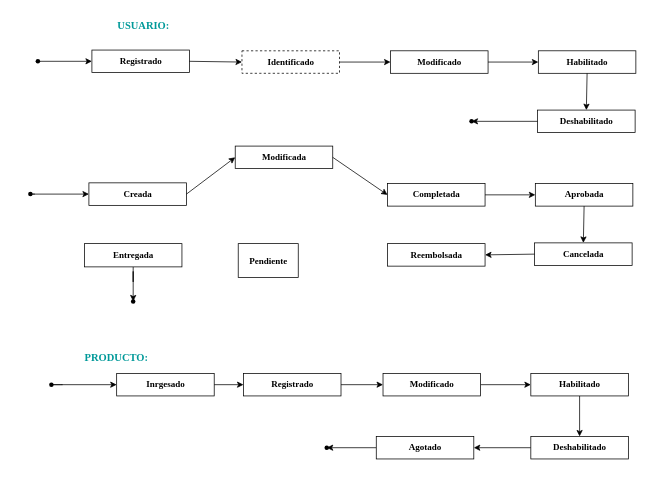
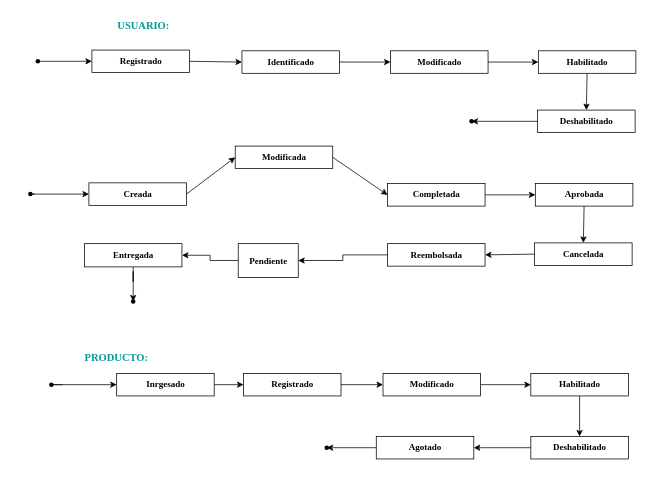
  <mxCell id="0" />
  <mxCell id="1" parent="0" />
  <mxCell id="2" value="&lt;b&gt;&lt;font face=&quot;Lucida Console&quot;&gt;Modificado&lt;/font&gt;&lt;/b&gt;" style="html=1;" vertex="1" parent="1"><mxGeometry x="520" y="67" width="130" height="30" as="geometry" /></mxCell>
  <mxCell id="3" value="&lt;b&gt;&lt;font face=&quot;Lucida Console&quot;&gt;Registrado&lt;/font&gt;&lt;/b&gt;" style="html=1;" vertex="1" parent="1"><mxGeometry x="122" y="66" width="130" height="30" as="geometry" /></mxCell>
  <mxCell id="4" value="&lt;b&gt;&lt;font face=&quot;Lucida Console&quot;&gt;Deshabilitado&lt;/font&gt;&lt;/b&gt;" style="html=1;" vertex="1" parent="1"><mxGeometry x="716" y="146" width="130" height="30" as="geometry" /></mxCell>
  <mxCell id="5" value="&lt;font size=&quot;1&quot; color=&quot;#009999&quot; face=&quot;Lucida Console&quot;&gt;&lt;b style=&quot;line-height: 1.3; font-size: 14px;&quot;&gt;USUARIO:&lt;/b&gt;&lt;/font&gt;" style="text;html=1;strokeColor=none;fillColor=none;align=center;verticalAlign=middle;whiteSpace=wrap;rounded=0;" vertex="1" parent="1"><mxGeometry x="161" y="20" width="60" height="30" as="geometry" /></mxCell>
  <mxCell id="6" value="&lt;b&gt;&lt;font face=&quot;Lucida Console&quot;&gt;Habilitado&lt;/font&gt;&lt;/b&gt;" style="html=1;" vertex="1" parent="1"><mxGeometry x="717" y="67" width="130" height="30" as="geometry" /></mxCell>
- <mxCell id="7" value="&lt;b&gt;&lt;font face=&quot;Lucida Console&quot;&gt;Identificado&lt;/font&gt;&lt;/b&gt;" style="html=1;dashed=1;" vertex="1" parent="1"><mxGeometry x="322" y="67" width="130" height="30" as="geometry" /></mxCell>
+ <mxCell id="7" value="&lt;b&gt;&lt;font face=&quot;Lucida Console&quot;&gt;Identificado&lt;/font&gt;&lt;/b&gt;" style="html=1;" vertex="1" parent="1"><mxGeometry x="322" y="67" width="130" height="30" as="geometry" /></mxCell>
  <mxCell id="8" value="" style="shape=waypoint;sketch=0;fillStyle=solid;size=6;pointerEvents=1;points=[];fillColor=none;resizable=0;rotatable=0;perimeter=centerPerimeter;snapToPoint=1;fontFamily=Lucida Console;fontSize=14;fontColor=#009999;" vertex="1" parent="1"><mxGeometry x="30" y="61" width="40" height="40" as="geometry" /></mxCell>
  <mxCell id="9" value="" style="endArrow=classic;html=1;rounded=0;fontFamily=Lucida Console;fontSize=14;fontColor=#009999;exitX=0.59;exitY=0.525;exitDx=0;exitDy=0;exitPerimeter=0;entryX=0;entryY=0.5;entryDx=0;entryDy=0;" edge="1" parent="1" source="8" target="3"><mxGeometry width="50" height="50" relative="1" as="geometry"><mxPoint x="79" y="84" as="sourcePoint" /><mxPoint x="350" y="156" as="targetPoint" /></mxGeometry></mxCell>
  <mxCell id="10" value="" style="endArrow=classic;html=1;rounded=0;fontFamily=Lucida Console;fontSize=14;fontColor=#009999;exitX=1;exitY=0.5;exitDx=0;exitDy=0;entryX=0;entryY=0.5;entryDx=0;entryDy=0;" edge="1" parent="1" source="3" target="7"><mxGeometry width="50" height="50" relative="1" as="geometry"><mxPoint x="279" y="113" as="sourcePoint" /><mxPoint x="351" y="113" as="targetPoint" /></mxGeometry></mxCell>
  <mxCell id="11" value="" style="endArrow=classic;html=1;rounded=0;fontFamily=Lucida Console;fontSize=14;fontColor=#009999;entryX=0;entryY=0.5;entryDx=0;entryDy=0;exitX=1;exitY=0.5;exitDx=0;exitDy=0;" edge="1" parent="1" source="7" target="2"><mxGeometry width="50" height="50" relative="1" as="geometry"><mxPoint x="451" y="80" as="sourcePoint" /><mxPoint x="332" y="92" as="targetPoint" /></mxGeometry></mxCell>
  <mxCell id="12" value="" style="endArrow=classic;html=1;rounded=0;fontFamily=Lucida Console;fontSize=14;fontColor=#009999;entryX=0;entryY=0.5;entryDx=0;entryDy=0;exitX=1;exitY=0.5;exitDx=0;exitDy=0;" edge="1" parent="1" source="2" target="6"><mxGeometry width="50" height="50" relative="1" as="geometry"><mxPoint x="462" y="92" as="sourcePoint" /><mxPoint x="530" y="92" as="targetPoint" /></mxGeometry></mxCell>
  <mxCell id="13" value="" style="endArrow=classic;html=1;rounded=0;fontFamily=Lucida Console;fontSize=14;fontColor=#009999;entryX=0.5;entryY=0;entryDx=0;entryDy=0;exitX=0.5;exitY=1;exitDx=0;exitDy=0;" edge="1" parent="1" source="6" target="4"><mxGeometry width="50" height="50" relative="1" as="geometry"><mxPoint x="472" y="102" as="sourcePoint" /><mxPoint x="540" y="102" as="targetPoint" /></mxGeometry></mxCell>
  <mxCell id="14" value="" style="endArrow=classic;html=1;rounded=0;fontFamily=Lucida Console;fontSize=14;fontColor=#009999;exitX=0;exitY=0.5;exitDx=0;exitDy=0;" edge="1" parent="1" source="4" target="15"><mxGeometry width="50" height="50" relative="1" as="geometry"><mxPoint x="482" y="112" as="sourcePoint" /><mxPoint x="781" y="220" as="targetPoint" /></mxGeometry></mxCell>
  <mxCell id="15" value="" style="shape=waypoint;sketch=0;fillStyle=solid;size=6;pointerEvents=1;points=[];fillColor=none;resizable=0;rotatable=0;perimeter=centerPerimeter;snapToPoint=1;fontFamily=Lucida Console;fontSize=14;fontColor=#009999;" vertex="1" parent="1"><mxGeometry x="608" y="141" width="40" height="40" as="geometry" /></mxCell>
  <mxCell id="16" value="&lt;b&gt;&lt;font face=&quot;Lucida Console&quot;&gt;Completada&lt;/font&gt;&lt;/b&gt;" style="html=1;" vertex="1" parent="1"><mxGeometry x="516" y="244" width="130" height="30" as="geometry" /></mxCell>
  <mxCell id="17" value="&lt;b&gt;&lt;font face=&quot;Lucida Console&quot;&gt;Creada&lt;/font&gt;&lt;/b&gt;" style="html=1;" vertex="1" parent="1"><mxGeometry x="118" y="243" width="130" height="30" as="geometry" /></mxCell>
  <mxCell id="18" value="&lt;b&gt;&lt;font face=&quot;Lucida Console&quot;&gt;Cancelada&lt;/font&gt;&lt;/b&gt;" style="html=1;" vertex="1" parent="1"><mxGeometry x="712" y="323" width="130" height="30" as="geometry" /></mxCell>
  <mxCell id="19" value="&lt;b&gt;&lt;font face=&quot;Lucida Console&quot;&gt;Aprobada&lt;/font&gt;&lt;/b&gt;" style="html=1;" vertex="1" parent="1"><mxGeometry x="713" y="244" width="130" height="30" as="geometry" /></mxCell>
  <mxCell id="20" value="&lt;b&gt;&lt;font face=&quot;Lucida Console&quot;&gt;Modificada&lt;/font&gt;&lt;/b&gt;" style="html=1;" vertex="1" parent="1"><mxGeometry x="313" y="194" width="130" height="30" as="geometry" /></mxCell>
  <mxCell id="21" value="" style="endArrow=classic;html=1;rounded=0;fontFamily=Lucida Console;fontSize=14;fontColor=#009999;exitDx=0;exitDy=0;exitPerimeter=0;entryX=0;entryY=0.5;entryDx=0;entryDy=0;startArrow=none;" edge="1" parent="1" target="17"><mxGeometry width="50" height="50" relative="1" as="geometry"><mxPoint x="43" y="258" as="sourcePoint" /><mxPoint x="346" y="333" as="targetPoint" /></mxGeometry></mxCell>
  <mxCell id="22" value="" style="endArrow=classic;html=1;rounded=0;fontFamily=Lucida Console;fontSize=14;fontColor=#009999;exitX=1;exitY=0.5;exitDx=0;exitDy=0;entryX=0;entryY=0.5;entryDx=0;entryDy=0;" edge="1" parent="1" source="17" target="20"><mxGeometry width="50" height="50" relative="1" as="geometry"><mxPoint x="275" y="290" as="sourcePoint" /><mxPoint x="347" y="290" as="targetPoint" /></mxGeometry></mxCell>
  <mxCell id="23" value="" style="endArrow=classic;html=1;rounded=0;fontFamily=Lucida Console;fontSize=14;fontColor=#009999;entryX=0;entryY=0.5;entryDx=0;entryDy=0;exitX=1;exitY=0.5;exitDx=0;exitDy=0;" edge="1" parent="1" source="20" target="16"><mxGeometry width="50" height="50" relative="1" as="geometry"><mxPoint x="447" y="257" as="sourcePoint" /><mxPoint x="328" y="269" as="targetPoint" /></mxGeometry></mxCell>
  <mxCell id="24" value="" style="endArrow=classic;html=1;rounded=0;fontFamily=Lucida Console;fontSize=14;fontColor=#009999;entryX=0;entryY=0.5;entryDx=0;entryDy=0;exitX=1;exitY=0.5;exitDx=0;exitDy=0;" edge="1" parent="1" source="16" target="19"><mxGeometry width="50" height="50" relative="1" as="geometry"><mxPoint x="458" y="269" as="sourcePoint" /><mxPoint x="526" y="269" as="targetPoint" /></mxGeometry></mxCell>
  <mxCell id="25" value="" style="endArrow=classic;html=1;rounded=0;fontFamily=Lucida Console;fontSize=14;fontColor=#009999;entryX=0.5;entryY=0;entryDx=0;entryDy=0;exitX=0.5;exitY=1;exitDx=0;exitDy=0;" edge="1" parent="1" source="19" target="18"><mxGeometry width="50" height="50" relative="1" as="geometry"><mxPoint x="468" y="279" as="sourcePoint" /><mxPoint x="536" y="279" as="targetPoint" /></mxGeometry></mxCell>
  <mxCell id="26" value="" style="endArrow=classic;html=1;rounded=0;fontFamily=Lucida Console;fontSize=14;fontColor=#009999;exitX=0;exitY=0.5;exitDx=0;exitDy=0;entryX=1;entryY=0.5;entryDx=0;entryDy=0;" edge="1" parent="1" source="18" target="28"><mxGeometry width="50" height="50" relative="1" as="geometry"><mxPoint x="478" y="289" as="sourcePoint" /><mxPoint x="777" y="397" as="targetPoint" /></mxGeometry></mxCell>
+ <mxCell id="27" value="" style="edgeStyle=orthogonalEdgeStyle;rounded=0;orthogonalLoop=1;jettySize=auto;html=1;fontFamily=Lucida Console;fontSize=14;fontColor=#009999;" edge="1" parent="1" source="28" target="30"><mxGeometry relative="1" as="geometry" /></mxCell>
  <mxCell id="28" value="&lt;b&gt;&lt;font face=&quot;Lucida Console&quot;&gt;Reembolsada&lt;/font&gt;&lt;/b&gt;" style="html=1;" vertex="1" parent="1"><mxGeometry x="516" y="324" width="130" height="30" as="geometry" /></mxCell>
+ <mxCell id="29" value="" style="edgeStyle=orthogonalEdgeStyle;rounded=0;orthogonalLoop=1;jettySize=auto;html=1;fontFamily=Lucida Console;fontSize=14;fontColor=#009999;" edge="1" parent="1" source="30" target="32"><mxGeometry relative="1" as="geometry" /></mxCell>
  <mxCell id="30" value="&lt;b&gt;&lt;font face=&quot;Lucida Console&quot;&gt;Pendiente&lt;/font&gt;&lt;/b&gt;" style="html=1;" vertex="1" parent="1"><mxGeometry x="317" y="324" width="80" height="45" as="geometry" /></mxCell>
  <mxCell id="31" value="" style="edgeStyle=orthogonalEdgeStyle;rounded=0;orthogonalLoop=1;jettySize=auto;html=1;fontFamily=Lucida Console;fontSize=14;fontColor=#009999;entryX=0.49;entryY=0.55;entryDx=0;entryDy=0;entryPerimeter=0;" edge="1" parent="1" source="32" target="33"><mxGeometry relative="1" as="geometry"><mxPoint x="177" y="402" as="targetPoint" /></mxGeometry></mxCell>
  <mxCell id="32" value="&lt;b&gt;&lt;font face=&quot;Lucida Console&quot;&gt;Entregada&lt;/font&gt;&lt;/b&gt;" style="html=1;" vertex="1" parent="1"><mxGeometry x="112" y="324" width="130" height="31" as="geometry" /></mxCell>
  <mxCell id="33" value="" style="shape=waypoint;sketch=0;fillStyle=solid;size=6;pointerEvents=1;points=[];fillColor=none;resizable=0;rotatable=0;perimeter=centerPerimeter;snapToPoint=1;fontFamily=Lucida Console;fontSize=14;fontColor=#009999;" vertex="1" parent="1"><mxGeometry x="157" y="381" width="40" height="40" as="geometry" /></mxCell>
  <mxCell id="34" value="" style="endArrow=none;html=1;rounded=0;fontFamily=Lucida Console;fontSize=14;fontColor=#009999;exitDx=0;exitDy=0;exitPerimeter=0;entryDx=0;entryDy=0;startArrow=none;" edge="1" parent="1" source="53"><mxGeometry width="50" height="50" relative="1" as="geometry"><mxPoint x="46" y="258" as="sourcePoint" /><mxPoint x="43" y="258" as="targetPoint" /></mxGeometry></mxCell>
  <mxCell id="35" value="" style="edgeStyle=orthogonalEdgeStyle;rounded=0;orthogonalLoop=1;jettySize=auto;html=1;fontFamily=Lucida Console;fontSize=14;fontColor=#009999;" edge="1" parent="1" source="36" target="49"><mxGeometry relative="1" as="geometry" /></mxCell>
  <mxCell id="36" value="&lt;b&gt;&lt;font face=&quot;Lucida Console&quot;&gt;Modificado&lt;/font&gt;&lt;/b&gt;" style="html=1;" vertex="1" parent="1"><mxGeometry x="510" y="497" width="130" height="30" as="geometry" /></mxCell>
  <mxCell id="37" value="&lt;font face=&quot;Lucida Console&quot;&gt;&lt;b&gt;Inrgesado&lt;/b&gt;&lt;/font&gt;" style="html=1;" vertex="1" parent="1"><mxGeometry x="155" y="497" width="130" height="30" as="geometry" /></mxCell>
  <mxCell id="38" value="&lt;b&gt;&lt;font face=&quot;Lucida Console&quot;&gt;Registrado&lt;/font&gt;&lt;/b&gt;" style="html=1;" vertex="1" parent="1"><mxGeometry x="324" y="497" width="130" height="30" as="geometry" /></mxCell>
  <mxCell id="39" value="" style="endArrow=classic;html=1;rounded=0;fontFamily=Lucida Console;fontSize=14;fontColor=#009999;exitDx=0;exitDy=0;exitPerimeter=0;entryX=0;entryY=0.5;entryDx=0;entryDy=0;startArrow=none;" edge="1" parent="1" target="37"><mxGeometry width="50" height="50" relative="1" as="geometry"><mxPoint x="80" y="512" as="sourcePoint" /><mxPoint x="383" y="587" as="targetPoint" /></mxGeometry></mxCell>
  <mxCell id="40" value="" style="endArrow=classic;html=1;rounded=0;fontFamily=Lucida Console;fontSize=14;fontColor=#009999;exitX=1;exitY=0.5;exitDx=0;exitDy=0;entryX=0;entryY=0.5;entryDx=0;entryDy=0;" edge="1" parent="1" source="37" target="38"><mxGeometry width="50" height="50" relative="1" as="geometry"><mxPoint x="312" y="544" as="sourcePoint" /><mxPoint x="384" y="544" as="targetPoint" /></mxGeometry></mxCell>
  <mxCell id="41" value="" style="endArrow=classic;html=1;rounded=0;fontFamily=Lucida Console;fontSize=14;fontColor=#009999;entryX=0;entryY=0.5;entryDx=0;entryDy=0;exitX=1;exitY=0.5;exitDx=0;exitDy=0;" edge="1" parent="1" source="38" target="36"><mxGeometry width="50" height="50" relative="1" as="geometry"><mxPoint x="484" y="511" as="sourcePoint" /><mxPoint x="365" y="523" as="targetPoint" /></mxGeometry></mxCell>
  <mxCell id="42" value="" style="edgeStyle=orthogonalEdgeStyle;rounded=0;orthogonalLoop=1;jettySize=auto;html=1;fontFamily=Lucida Console;fontSize=14;fontColor=#009999;" edge="1" parent="1" source="43" target="50"><mxGeometry relative="1" as="geometry" /></mxCell>
  <mxCell id="43" value="&lt;font face=&quot;Lucida Console&quot;&gt;&lt;b&gt;Deshabilitado&lt;/b&gt;&lt;/font&gt;" style="html=1;" vertex="1" parent="1"><mxGeometry x="707" y="581" width="130" height="30" as="geometry" /></mxCell>
  <mxCell id="44" value="" style="edgeStyle=orthogonalEdgeStyle;rounded=0;orthogonalLoop=1;jettySize=auto;html=1;fontFamily=Lucida Console;fontSize=14;fontColor=#009999;exitX=0;exitY=0.5;exitDx=0;exitDy=0;entryX=0.485;entryY=0.53;entryDx=0;entryDy=0;entryPerimeter=0;" edge="1" parent="1" source="50" target="45"><mxGeometry relative="1" as="geometry"><mxPoint x="410" y="596" as="targetPoint" /><mxPoint x="442" y="596" as="sourcePoint" /></mxGeometry></mxCell>
  <mxCell id="45" value="" style="shape=waypoint;sketch=0;fillStyle=solid;size=6;pointerEvents=1;points=[];fillColor=none;resizable=0;rotatable=0;perimeter=centerPerimeter;snapToPoint=1;fontFamily=Lucida Console;fontSize=14;fontColor=#009999;" vertex="1" parent="1"><mxGeometry x="415" y="576" width="40" height="40" as="geometry" /></mxCell>
  <mxCell id="46" value="" style="endArrow=none;html=1;rounded=0;fontFamily=Lucida Console;fontSize=14;fontColor=#009999;exitDx=0;exitDy=0;exitPerimeter=0;entryDx=0;entryDy=0;startArrow=none;" edge="1" parent="1" source="51"><mxGeometry width="50" height="50" relative="1" as="geometry"><mxPoint x="83" y="512" as="sourcePoint" /><mxPoint x="80" y="512" as="targetPoint" /></mxGeometry></mxCell>
  <mxCell id="47" value="&lt;font face=&quot;Lucida Console&quot; color=&quot;#009999&quot;&gt;&lt;span style=&quot;font-size: 14px;&quot;&gt;&lt;b&gt;PRODUCTO:&lt;/b&gt;&lt;/span&gt;&lt;/font&gt;" style="text;html=1;strokeColor=none;fillColor=none;align=center;verticalAlign=middle;whiteSpace=wrap;rounded=0;" vertex="1" parent="1"><mxGeometry x="125" y="462" width="60" height="30" as="geometry" /></mxCell>
  <mxCell id="48" value="" style="edgeStyle=orthogonalEdgeStyle;rounded=0;orthogonalLoop=1;jettySize=auto;html=1;fontFamily=Lucida Console;fontSize=14;fontColor=#009999;" edge="1" parent="1" source="49" target="43"><mxGeometry relative="1" as="geometry" /></mxCell>
  <mxCell id="49" value="&lt;b&gt;&lt;font face=&quot;Lucida Console&quot;&gt;Habilitado&lt;/font&gt;&lt;/b&gt;" style="html=1;" vertex="1" parent="1"><mxGeometry x="707" y="497" width="130" height="30" as="geometry" /></mxCell>
  <mxCell id="50" value="&lt;font face=&quot;Lucida Console&quot;&gt;&lt;b&gt;Agotado&lt;/b&gt;&lt;/font&gt;" style="html=1;" vertex="1" parent="1"><mxGeometry x="501" y="581" width="130" height="30" as="geometry" /></mxCell>
  <mxCell id="51" value="" style="shape=waypoint;sketch=0;fillStyle=solid;size=6;pointerEvents=1;points=[];fillColor=none;resizable=0;rotatable=0;perimeter=centerPerimeter;snapToPoint=1;fontFamily=Lucida Console;fontSize=14;fontColor=#009999;" vertex="1" parent="1"><mxGeometry x="48" y="492" width="40" height="40" as="geometry" /></mxCell>
  <mxCell id="52" value="" style="endArrow=none;html=1;rounded=0;fontFamily=Lucida Console;fontSize=14;fontColor=#009999;exitX=0.59;exitY=0.525;exitDx=0;exitDy=0;exitPerimeter=0;entryDx=0;entryDy=0;" edge="1" parent="1" target="51"><mxGeometry width="50" height="50" relative="1" as="geometry"><mxPoint x="83" y="512" as="sourcePoint" /><mxPoint x="80" y="512" as="targetPoint" /></mxGeometry></mxCell>
  <mxCell id="53" value="" style="shape=waypoint;sketch=0;fillStyle=solid;size=6;pointerEvents=1;points=[];fillColor=none;resizable=0;rotatable=0;perimeter=centerPerimeter;snapToPoint=1;fontFamily=Lucida Console;fontSize=14;fontColor=#009999;" vertex="1" parent="1"><mxGeometry x="20" y="238" width="40" height="40" as="geometry" /></mxCell>
  <mxCell id="54" value="" style="endArrow=none;html=1;rounded=0;fontFamily=Lucida Console;fontSize=14;fontColor=#009999;exitX=0.59;exitY=0.525;exitDx=0;exitDy=0;exitPerimeter=0;entryDx=0;entryDy=0;" edge="1" parent="1" target="53"><mxGeometry width="50" height="50" relative="1" as="geometry"><mxPoint x="46" y="258" as="sourcePoint" /><mxPoint x="43" y="258" as="targetPoint" /></mxGeometry></mxCell>
